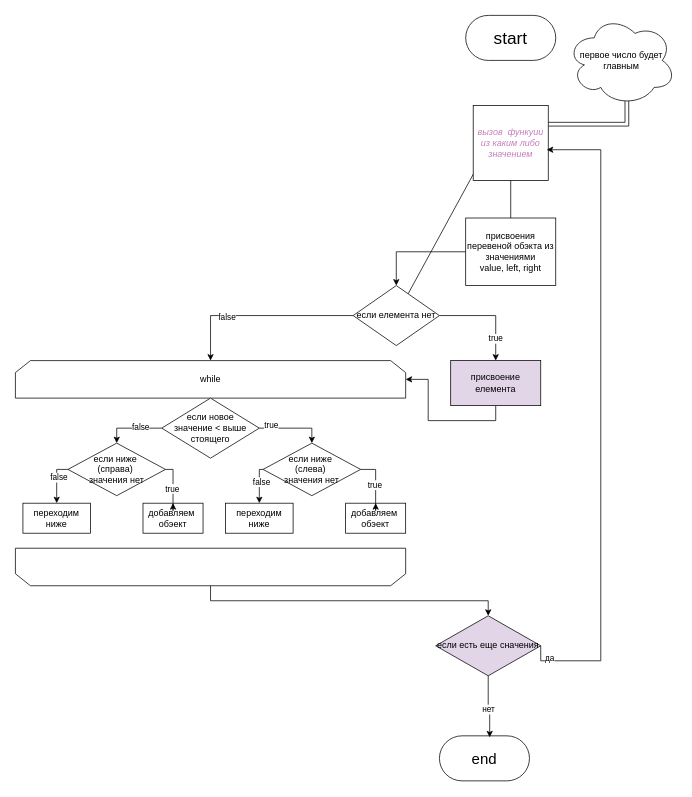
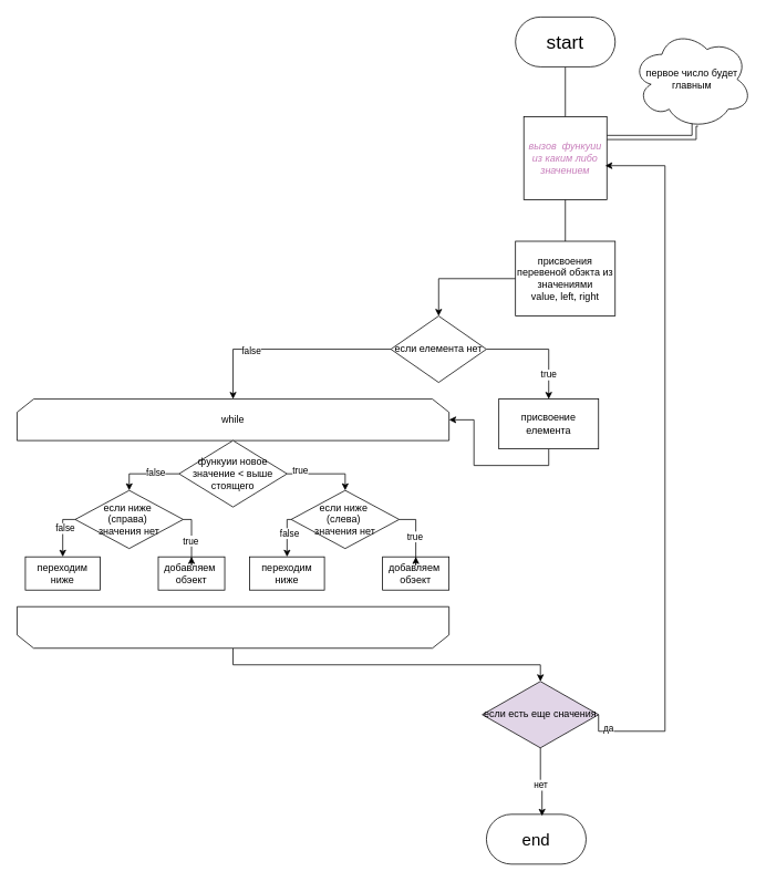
  <mxCell id="0" />
  <mxCell id="1" parent="0" />
- <mxCell id="2" value="" style="endArrow=none;html=1;rounded=0;exitX=0.5;exitY=0;exitDx=0;exitDy=0;" parent="1" source="4" target="14" edge="1"><mxGeometry width="50" height="50" relative="1" as="geometry"><mxPoint x="680" y="140" as="sourcePoint" /><mxPoint x="680" y="90" as="targetPoint" /></mxGeometry></mxCell>
+ <mxCell id="2" value="" style="endArrow=none;html=1;rounded=0;entryX=0.5;entryY=1;entryDx=0;entryDy=0;exitX=0.5;exitY=0;exitDx=0;exitDy=0;" parent="1" source="4" target="17" edge="1"><mxGeometry width="50" height="50" relative="1" as="geometry"><mxPoint x="680" y="140" as="sourcePoint" /><mxPoint x="680" y="90" as="targetPoint" /></mxGeometry></mxCell>
  <mxCell id="3" style="edgeStyle=orthogonalEdgeStyle;rounded=0;orthogonalLoop=1;jettySize=auto;html=1;exitX=1;exitY=0.25;exitDx=0;exitDy=0;strokeColor=default;shape=link;width=5;entryX=0.55;entryY=0.95;entryDx=0;entryDy=0;entryPerimeter=0;" parent="1" source="4" target="5" edge="1"><mxGeometry relative="1" as="geometry"><Array as="points"><mxPoint x="835" y="165" /></Array></mxGeometry></mxCell>
  <mxCell id="4" value="&lt;font color=&quot;#c77dba&quot;&gt;&lt;i&gt;вызов&amp;nbsp; функуии из каким либо значением&lt;/i&gt;&lt;/font&gt;" style="whiteSpace=wrap;html=1;aspect=fixed;" parent="1" vertex="1"><mxGeometry x="630" y="140" width="100" height="100" as="geometry" /></mxCell>
- <mxCell id="5" value="первое число будет главным" style="ellipse;shape=cloud;whiteSpace=wrap;html=1;" parent="1" vertex="1"><mxGeometry x="755" y="20" width="145" height="120" as="geometry" /></mxCell>
+ <mxCell id="5" value="первое число будет главным" style="ellipse;shape=cloud;whiteSpace=wrap;html=1;" parent="1" vertex="1"><mxGeometry x="760" y="35" width="145" height="120" as="geometry" /></mxCell>
  <mxCell id="6" value="" style="endArrow=none;html=1;rounded=0;entryX=0.5;entryY=1;entryDx=0;entryDy=0;exitX=0.5;exitY=0;exitDx=0;exitDy=0;" parent="1" target="4" edge="1"><mxGeometry width="50" height="50" relative="1" as="geometry"><mxPoint x="680" y="310" as="sourcePoint" /><mxPoint x="830" y="250" as="targetPoint" /></mxGeometry></mxCell>
  <mxCell id="7" value="" style="edgeStyle=orthogonalEdgeStyle;rounded=0;orthogonalLoop=1;jettySize=auto;html=1;" parent="1" target="9" edge="1"><mxGeometry relative="1" as="geometry"><mxPoint x="680" y="310" as="sourcePoint" /></mxGeometry></mxCell>
  <mxCell id="8" value="" style="edgeStyle=orthogonalEdgeStyle;rounded=0;orthogonalLoop=1;jettySize=auto;html=1;entryX=0.5;entryY=0;entryDx=0;entryDy=0;" parent="1" source="9" target="14" edge="1"><mxGeometry relative="1" as="geometry"><mxPoint x="470" y="470" as="targetPoint" /></mxGeometry></mxCell>
  <mxCell id="9" value="присвоения перевеной обэкта из значениями&lt;br&gt;value, left, right" style="whiteSpace=wrap;html=1;" parent="1" vertex="1"><mxGeometry x="620" y="290" width="120" height="90" as="geometry" /></mxCell>
  <mxCell id="10" value="" style="edgeStyle=orthogonalEdgeStyle;rounded=0;orthogonalLoop=1;jettySize=auto;html=1;exitX=1;exitY=0.5;exitDx=0;exitDy=0;" parent="1" source="14" target="16" edge="1"><mxGeometry relative="1" as="geometry" /></mxCell>
  <mxCell id="11" value="true" style="edgeLabel;html=1;align=center;verticalAlign=middle;resizable=0;points=[];" parent="10" vertex="1" connectable="0"><mxGeometry x="0.556" y="-1" relative="1" as="geometry"><mxPoint as="offset" /></mxGeometry></mxCell>
  <mxCell id="12" value="" style="edgeStyle=orthogonalEdgeStyle;rounded=0;orthogonalLoop=1;jettySize=auto;html=1;exitX=0;exitY=0.5;exitDx=0;exitDy=0;entryX=0.5;entryY=0;entryDx=0;entryDy=0;" parent="1" source="14" target="18" edge="1"><mxGeometry relative="1" as="geometry"><mxPoint x="440" y="480" as="targetPoint" /></mxGeometry></mxCell>
  <mxCell id="13" value="false" style="edgeLabel;html=1;align=center;verticalAlign=middle;resizable=0;points=[];" parent="12" vertex="1" connectable="0"><mxGeometry x="0.356" y="1" relative="1" as="geometry"><mxPoint as="offset" /></mxGeometry></mxCell>
  <mxCell id="14" value="если елемента нет" style="rhombus;whiteSpace=wrap;html=1;" parent="1" vertex="1"><mxGeometry x="470" y="380" width="115" height="80" as="geometry" /></mxCell>
  <mxCell id="15" style="edgeStyle=orthogonalEdgeStyle;rounded=0;orthogonalLoop=1;jettySize=auto;html=1;exitX=0.5;exitY=1;exitDx=0;exitDy=0;" parent="1" source="16" target="18" edge="1"><mxGeometry relative="1" as="geometry" /></mxCell>
- <mxCell id="16" value="присвоение елемента" style="whiteSpace=wrap;html=1;fillColor=#e1d5e7;" parent="1" vertex="1"><mxGeometry x="600" y="480" width="120" height="60" as="geometry" /></mxCell>
+ <mxCell id="16" value="присвоение елемента" style="whiteSpace=wrap;html=1;" parent="1" vertex="1"><mxGeometry x="600" y="480" width="120" height="60" as="geometry" /></mxCell>
  <mxCell id="17" value="start" style="rounded=1;whiteSpace=wrap;html=1;arcSize=50;fontSize=23;" parent="1" vertex="1"><mxGeometry x="620" y="20" width="120" height="60" as="geometry" /></mxCell>
  <mxCell id="18" value="while" style="shape=loopLimit;whiteSpace=wrap;html=1;" parent="1" vertex="1"><mxGeometry x="20" y="480" width="520" height="50" as="geometry" /></mxCell>
  <mxCell id="19" style="edgeStyle=orthogonalEdgeStyle;rounded=0;orthogonalLoop=1;jettySize=auto;html=1;exitX=0.5;exitY=0;exitDx=0;exitDy=0;" parent="1" source="20" target="43" edge="1"><mxGeometry relative="1" as="geometry" /></mxCell>
  <mxCell id="20" value="" style="shape=loopLimit;whiteSpace=wrap;html=1;rotation=-180;" parent="1" vertex="1"><mxGeometry x="20" y="730" width="520" height="50" as="geometry" /></mxCell>
  <mxCell id="21" value="" style="edgeStyle=orthogonalEdgeStyle;rounded=0;orthogonalLoop=1;jettySize=auto;html=1;entryX=0.5;entryY=0;entryDx=0;entryDy=0;" parent="1" source="25" target="28" edge="1"><mxGeometry relative="1" as="geometry"><mxPoint x="365" y="620" as="targetPoint" /></mxGeometry></mxCell>
  <mxCell id="22" value="true" style="edgeLabel;html=1;align=center;verticalAlign=middle;resizable=0;points=[];" parent="21" vertex="1" connectable="0"><mxGeometry x="-0.657" y="5" relative="1" as="geometry"><mxPoint as="offset" /></mxGeometry></mxCell>
  <mxCell id="23" style="edgeStyle=orthogonalEdgeStyle;rounded=0;orthogonalLoop=1;jettySize=auto;html=1;exitX=0;exitY=0.5;exitDx=0;exitDy=0;entryX=0.5;entryY=0;entryDx=0;entryDy=0;" parent="1" source="25" target="35" edge="1"><mxGeometry relative="1" as="geometry" /></mxCell>
  <mxCell id="24" value="false" style="edgeLabel;html=1;align=center;verticalAlign=middle;resizable=0;points=[];" parent="23" vertex="1" connectable="0"><mxGeometry x="-0.275" y="-2" relative="1" as="geometry"><mxPoint as="offset" /></mxGeometry></mxCell>
- <mxCell id="25" value="если новое &lt;br&gt;значение &amp;lt; выше стоящего" style="rhombus;whiteSpace=wrap;html=1;" parent="1" vertex="1"><mxGeometry x="215" y="530" width="130" height="80" as="geometry" /></mxCell>
+ <mxCell id="25" value="функуии новое &lt;br&gt;значение &amp;lt; выше стоящего" style="rhombus;whiteSpace=wrap;html=1;" parent="1" vertex="1"><mxGeometry x="215" y="530" width="130" height="80" as="geometry" /></mxCell>
  <mxCell id="26" value="" style="edgeStyle=orthogonalEdgeStyle;rounded=0;orthogonalLoop=1;jettySize=auto;html=1;exitX=0;exitY=0.5;exitDx=0;exitDy=0;" parent="1" source="28" target="29" edge="1"><mxGeometry relative="1" as="geometry"><mxPoint x="435" y="670" as="sourcePoint" /><Array as="points"><mxPoint x="345" y="625" /></Array></mxGeometry></mxCell>
  <mxCell id="27" value="false" style="edgeLabel;html=1;align=center;verticalAlign=middle;resizable=0;points=[];" parent="26" vertex="1" connectable="0"><mxGeometry x="-0.16" y="2" relative="1" as="geometry"><mxPoint as="offset" /></mxGeometry></mxCell>
  <mxCell id="28" value="если ниже&amp;nbsp;&lt;div&gt;(слева)&amp;nbsp;&lt;br&gt;значения нет&lt;/div&gt;" style="rhombus;whiteSpace=wrap;html=1;" parent="1" vertex="1"><mxGeometry x="350" y="590" width="130" height="70" as="geometry" /></mxCell>
  <mxCell id="29" value="переходим ниже" style="whiteSpace=wrap;html=1;" parent="1" vertex="1"><mxGeometry x="300" y="670" width="90" height="40" as="geometry" /></mxCell>
  <mxCell id="30" value="добавляем&amp;nbsp;&lt;br&gt;обэект" style="whiteSpace=wrap;html=1;" parent="1" vertex="1"><mxGeometry x="460" y="670" width="80" height="40" as="geometry" /></mxCell>
  <mxCell id="31" style="edgeStyle=orthogonalEdgeStyle;rounded=0;orthogonalLoop=1;jettySize=auto;html=1;exitX=1;exitY=0.5;exitDx=0;exitDy=0;entryX=0.5;entryY=0;entryDx=0;entryDy=0;" parent="1" source="28" target="30" edge="1"><mxGeometry relative="1" as="geometry"><Array as="points"><mxPoint x="500" y="625" /><mxPoint x="500" y="680" /></Array></mxGeometry></mxCell>
  <mxCell id="32" value="true" style="edgeLabel;html=1;align=center;verticalAlign=middle;resizable=0;points=[];" parent="31" vertex="1" connectable="0"><mxGeometry x="-0.054" y="-2" relative="1" as="geometry"><mxPoint as="offset" /></mxGeometry></mxCell>
  <mxCell id="33" value="" style="edgeStyle=orthogonalEdgeStyle;rounded=0;orthogonalLoop=1;jettySize=auto;html=1;exitX=0;exitY=0.5;exitDx=0;exitDy=0;" parent="1" source="35" target="36" edge="1"><mxGeometry relative="1" as="geometry"><mxPoint x="165" y="670" as="sourcePoint" /><Array as="points"><mxPoint x="75" y="625" /></Array></mxGeometry></mxCell>
  <mxCell id="34" value="false" style="edgeLabel;html=1;align=center;verticalAlign=middle;resizable=0;points=[];" parent="33" vertex="1" connectable="0"><mxGeometry x="-0.16" y="2" relative="1" as="geometry"><mxPoint as="offset" /></mxGeometry></mxCell>
  <mxCell id="35" value="если ниже&amp;nbsp;&lt;div&gt;(справа)&amp;nbsp;&lt;br&gt;значения нет&lt;/div&gt;" style="rhombus;whiteSpace=wrap;html=1;" parent="1" vertex="1"><mxGeometry x="90" y="590" width="130" height="70" as="geometry" /></mxCell>
  <mxCell id="36" value="переходим ниже" style="whiteSpace=wrap;html=1;" parent="1" vertex="1"><mxGeometry x="30" y="670" width="90" height="40" as="geometry" /></mxCell>
  <mxCell id="37" value="добавляем&amp;nbsp;&lt;br&gt;обэект" style="whiteSpace=wrap;html=1;" parent="1" vertex="1"><mxGeometry x="190" y="670" width="80" height="40" as="geometry" /></mxCell>
  <mxCell id="38" style="edgeStyle=orthogonalEdgeStyle;rounded=0;orthogonalLoop=1;jettySize=auto;html=1;exitX=1;exitY=0.5;exitDx=0;exitDy=0;entryX=0.5;entryY=0;entryDx=0;entryDy=0;" parent="1" source="35" target="37" edge="1"><mxGeometry relative="1" as="geometry"><Array as="points"><mxPoint x="230" y="625" /><mxPoint x="230" y="680" /></Array></mxGeometry></mxCell>
  <mxCell id="39" value="true" style="edgeLabel;html=1;align=center;verticalAlign=middle;resizable=0;points=[];" parent="38" vertex="1" connectable="0"><mxGeometry x="-0.054" y="-2" relative="1" as="geometry"><mxPoint as="offset" /></mxGeometry></mxCell>
  <mxCell id="40" value="end" style="rounded=1;whiteSpace=wrap;html=1;arcSize=50;fontSize=20;" parent="1" vertex="1"><mxGeometry x="585" y="980" width="120" height="60" as="geometry" /></mxCell>
  <mxCell id="41" style="edgeStyle=orthogonalEdgeStyle;rounded=0;orthogonalLoop=1;jettySize=auto;html=1;exitX=1;exitY=0.5;exitDx=0;exitDy=0;entryX=0.98;entryY=0.59;entryDx=0;entryDy=0;entryPerimeter=0;" parent="1" source="43" target="4" edge="1"><mxGeometry relative="1" as="geometry"><mxPoint x="770" y="890" as="sourcePoint" /><mxPoint x="860" y="200" as="targetPoint" /><Array as="points"><mxPoint x="800" y="880" /><mxPoint x="800" y="199" /></Array></mxGeometry></mxCell>
  <mxCell id="42" value="да" style="edgeLabel;html=1;align=center;verticalAlign=middle;resizable=0;points=[];" parent="41" vertex="1" connectable="0"><mxGeometry x="-0.927" y="4" relative="1" as="geometry"><mxPoint as="offset" /></mxGeometry></mxCell>
  <mxCell id="43" value="если есть еще сначения" style="rhombus;whiteSpace=wrap;html=1;fillColor=#e1d5e7;" parent="1" vertex="1"><mxGeometry x="580" y="820" width="140" height="80" as="geometry" /></mxCell>
  <mxCell id="44" style="edgeStyle=orthogonalEdgeStyle;rounded=0;orthogonalLoop=1;jettySize=auto;html=1;exitX=0.5;exitY=1;exitDx=0;exitDy=0;entryX=0.558;entryY=0.033;entryDx=0;entryDy=0;entryPerimeter=0;" parent="1" source="43" target="40" edge="1"><mxGeometry relative="1" as="geometry" /></mxCell>
  <mxCell id="45" value="нет&amp;nbsp;" style="edgeLabel;html=1;align=center;verticalAlign=middle;resizable=0;points=[];" parent="44" vertex="1" connectable="0"><mxGeometry x="-0.016" y="-4" relative="1" as="geometry"><mxPoint as="offset" /></mxGeometry></mxCell>
